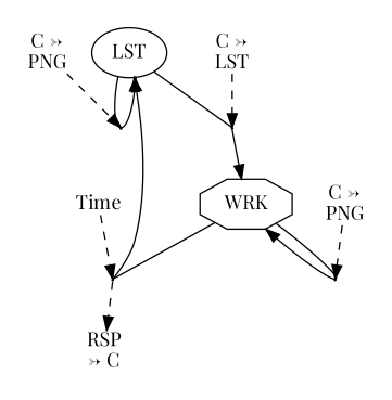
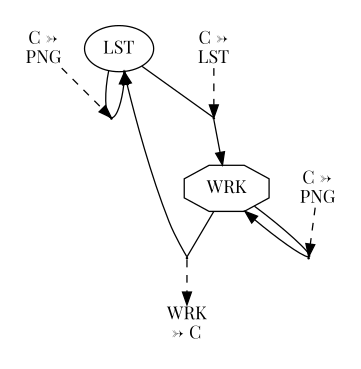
  digraph {
    color=white
    fontname="Playfair Display"
    node [fontname="Playfair Display" shape=plain]
    edge [arrowhead=normal direction=forward fontname="Playfair Display"]
    n1 [label=LST shape=ellipse]
    T_0_18446744073709551615 [height=0.015 shape=point width=0.015]
    n3 [label="C &#8594;\nPNG"]
    T_1_18446744073709551615 [height=0.015 shape=point width=0.015]
    n5 [label=WRK shape=octagon]
    n6 [label="C &#8594;\nLST"]
    T_2_18446744073709551615 [height=0.015 shape=point width=0.015]
-   n8 [label="RSP\n&#8594; C"]
-   n9 [label=Time]
+   n8 [label="WRK\n&#8594; C"]
    T_3_18446744073709551615 [height=0.015 shape=point width=0.015]
    n11 [label="C &#8594;\nPNG"]
    subgraph cluster_1 {
      n1
      T_0_18446744073709551615
      n3
    }
    subgraph cluster_2 {
      T_1_18446744073709551615
      n5
      n6
    }
    subgraph cluster_3 {
      T_2_18446744073709551615
      n8
-     n9
    }
    subgraph cluster_4 {
      T_3_18446744073709551615
      n11
    }
    n1 -> T_0_18446744073709551615 [arrowhead=none]
    n1 -> T_1_18446744073709551615 [arrowhead=none]
    T_0_18446744073709551615 -> n1 [arrowhead="" direction=""]
    n3 -> T_0_18446744073709551615 [style=dashed]
    T_1_18446744073709551615 -> n5 [arrowhead="" direction=""]
    n5 -> T_2_18446744073709551615 [arrowhead=none]
    n5 -> T_3_18446744073709551615 [arrowhead=none]
    n6 -> T_1_18446744073709551615 [style=dashed]
    T_2_18446744073709551615 -> n1 [arrowhead="" direction=""]
    T_2_18446744073709551615 -> n8 [style=dashed]
-   n9 -> T_2_18446744073709551615 [style=dashed]
    T_3_18446744073709551615 -> n5 [arrowhead="" direction=""]
    n11 -> T_3_18446744073709551615 [style=dashed]
  }
